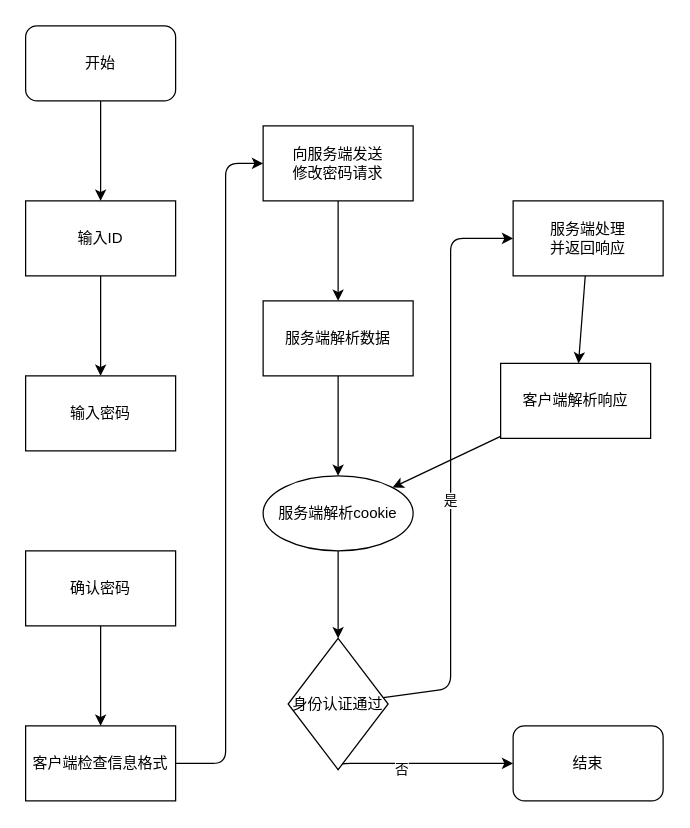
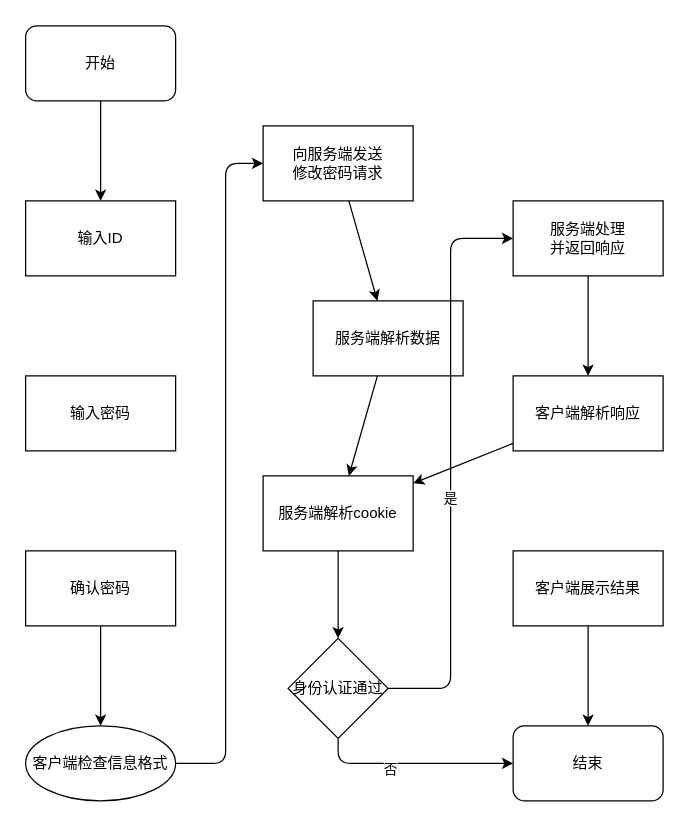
  <mxCell id="0" />
  <mxCell id="1" parent="0" />
  <mxCell id="2" style="edgeStyle=none;html=1;exitX=0.5;exitY=1;exitDx=0;exitDy=0;entryX=0.5;entryY=0;entryDx=0;entryDy=0;" parent="1" source="3" target="5" edge="1"><mxGeometry relative="1" as="geometry" /></mxCell>
  <mxCell id="3" value="开始" style="rounded=1;whiteSpace=wrap;html=1;" parent="1" vertex="1"><mxGeometry x="20" y="20" width="120" height="60" as="geometry" /></mxCell>
- <mxCell id="4" value="" style="edgeStyle=none;html=1;" parent="1" source="5" target="6" edge="1"><mxGeometry relative="1" as="geometry" /></mxCell>
  <mxCell id="5" value="输入ID" style="rounded=0;whiteSpace=wrap;html=1;" parent="1" vertex="1"><mxGeometry x="20" y="160" width="120" height="60" as="geometry" /></mxCell>
  <mxCell id="6" value="输入密码" style="whiteSpace=wrap;html=1;rounded=0;" parent="1" vertex="1"><mxGeometry x="20" y="300" width="120" height="60" as="geometry" /></mxCell>
  <mxCell id="7" value="" style="edgeStyle=none;html=1;" parent="1" source="8" target="10" edge="1"><mxGeometry relative="1" as="geometry" /></mxCell>
  <mxCell id="8" value="确认密码" style="whiteSpace=wrap;html=1;rounded=0;" parent="1" vertex="1"><mxGeometry x="20" y="440" width="120" height="60" as="geometry" /></mxCell>
  <mxCell id="9" value="" style="edgeStyle=none;html=1;" parent="1" source="10" target="12" edge="1"><mxGeometry relative="1" as="geometry"><Array as="points"><mxPoint x="180" y="610" /><mxPoint x="180" y="130" /></Array></mxGeometry></mxCell>
- <mxCell id="10" value="客户端检查信息格式" style="whiteSpace=wrap;html=1;rounded=0;" parent="1" vertex="1"><mxGeometry x="20" y="580" width="120" height="60" as="geometry" /></mxCell>
+ <mxCell id="10" value="客户端检查信息格式" style="ellipse;whiteSpace=wrap;html=1;" parent="1" vertex="1"><mxGeometry x="20" y="580" width="120" height="60" as="geometry" /></mxCell>
  <mxCell id="11" value="" style="edgeStyle=none;html=1;" parent="1" source="12" target="14" edge="1"><mxGeometry relative="1" as="geometry" /></mxCell>
  <mxCell id="12" value="向服务端发送&lt;br&gt;修改密码请求" style="whiteSpace=wrap;html=1;rounded=0;" parent="1" vertex="1"><mxGeometry x="210" y="100" width="120" height="60" as="geometry" /></mxCell>
  <mxCell id="13" value="" style="edgeStyle=none;html=1;" parent="1" source="14" target="16" edge="1"><mxGeometry relative="1" as="geometry" /></mxCell>
- <mxCell id="14" value="服务端解析数据" style="whiteSpace=wrap;html=1;rounded=0;" parent="1" vertex="1"><mxGeometry x="210" y="240" width="120" height="60" as="geometry" /></mxCell>
+ <mxCell id="14" value="服务端解析数据" style="whiteSpace=wrap;html=1;rounded=0;" parent="1" vertex="1"><mxGeometry x="250" y="240" width="120" height="60" as="geometry" /></mxCell>
  <mxCell id="15" value="" style="edgeStyle=none;html=1;" parent="1" source="16" target="21" edge="1"><mxGeometry relative="1" as="geometry" /></mxCell>
- <mxCell id="16" value="服务端解析cookie" style="ellipse;whiteSpace=wrap;html=1;" parent="1" vertex="1"><mxGeometry x="210" y="380" width="120" height="60" as="geometry" /></mxCell>
+ <mxCell id="16" value="服务端解析cookie" style="whiteSpace=wrap;html=1;rounded=0;" parent="1" vertex="1"><mxGeometry x="210" y="380" width="120" height="60" as="geometry" /></mxCell>
  <mxCell id="17" value="" style="edgeStyle=none;html=1;" parent="1" source="21" target="23" edge="1"><mxGeometry relative="1" as="geometry"><Array as="points"><mxPoint x="360" y="550" /><mxPoint x="360" y="190" /></Array></mxGeometry></mxCell>
  <mxCell id="18" value="是" style="edgeLabel;html=1;align=center;verticalAlign=middle;resizable=0;points=[];" parent="17" vertex="1" connectable="0"><mxGeometry x="-0.119" y="1" relative="1" as="geometry"><mxPoint as="offset" /></mxGeometry></mxCell>
  <mxCell id="19" style="edgeStyle=none;html=1;exitX=0.5;exitY=1;exitDx=0;exitDy=0;entryX=0;entryY=0.5;entryDx=0;entryDy=0;" parent="1" source="21" target="28" edge="1"><mxGeometry relative="1" as="geometry"><Array as="points"><mxPoint x="270" y="610" /></Array></mxGeometry></mxCell>
  <mxCell id="20" value="否" style="edgeLabel;html=1;align=center;verticalAlign=middle;resizable=0;points=[];" parent="19" vertex="1" connectable="0"><mxGeometry x="-0.237" y="-4" relative="1" as="geometry"><mxPoint as="offset" /></mxGeometry></mxCell>
- <mxCell id="21" value="身份认证通过" style="rhombus;whiteSpace=wrap;html=1;rounded=0;" parent="1" vertex="1"><mxGeometry x="230" y="510" width="80" height="105" as="geometry" /></mxCell>
+ <mxCell id="21" value="身份认证通过" style="rhombus;whiteSpace=wrap;html=1;rounded=0;" parent="1" vertex="1"><mxGeometry x="230" y="510" width="80" height="80" as="geometry" /></mxCell>
  <mxCell id="22" value="" style="edgeStyle=none;html=1;" parent="1" source="23" target="25" edge="1"><mxGeometry relative="1" as="geometry" /></mxCell>
  <mxCell id="23" value="服务端处理&lt;br&gt;并返回响应" style="whiteSpace=wrap;html=1;rounded=0;" parent="1" vertex="1"><mxGeometry x="410" y="160" width="120" height="60" as="geometry" /></mxCell>
  <mxCell id="24" value="" style="edgeStyle=none;html=1;" parent="1" source="25" target="16" edge="1"><mxGeometry relative="1" as="geometry" /></mxCell>
- <mxCell id="25" value="客户端解析响应" style="whiteSpace=wrap;html=1;rounded=0;" parent="1" vertex="1"><mxGeometry x="400" y="290" width="120" height="60" as="geometry" /></mxCell>
+ <mxCell id="25" value="客户端解析响应" style="whiteSpace=wrap;html=1;rounded=0;" parent="1" vertex="1"><mxGeometry x="410" y="300" width="120" height="60" as="geometry" /></mxCell>
+ <mxCell id="26" style="edgeStyle=none;html=1;exitX=0.5;exitY=1;exitDx=0;exitDy=0;entryX=0.5;entryY=0;entryDx=0;entryDy=0;" parent="1" source="27" target="28" edge="1"><mxGeometry relative="1" as="geometry" /></mxCell>
+ <mxCell id="27" value="客户端展示结果" style="whiteSpace=wrap;html=1;rounded=0;" parent="1" vertex="1"><mxGeometry x="410" y="440" width="120" height="60" as="geometry" /></mxCell>
  <mxCell id="28" value="结束" style="rounded=1;whiteSpace=wrap;html=1;" parent="1" vertex="1"><mxGeometry x="410" y="580" width="120" height="60" as="geometry" /></mxCell>
